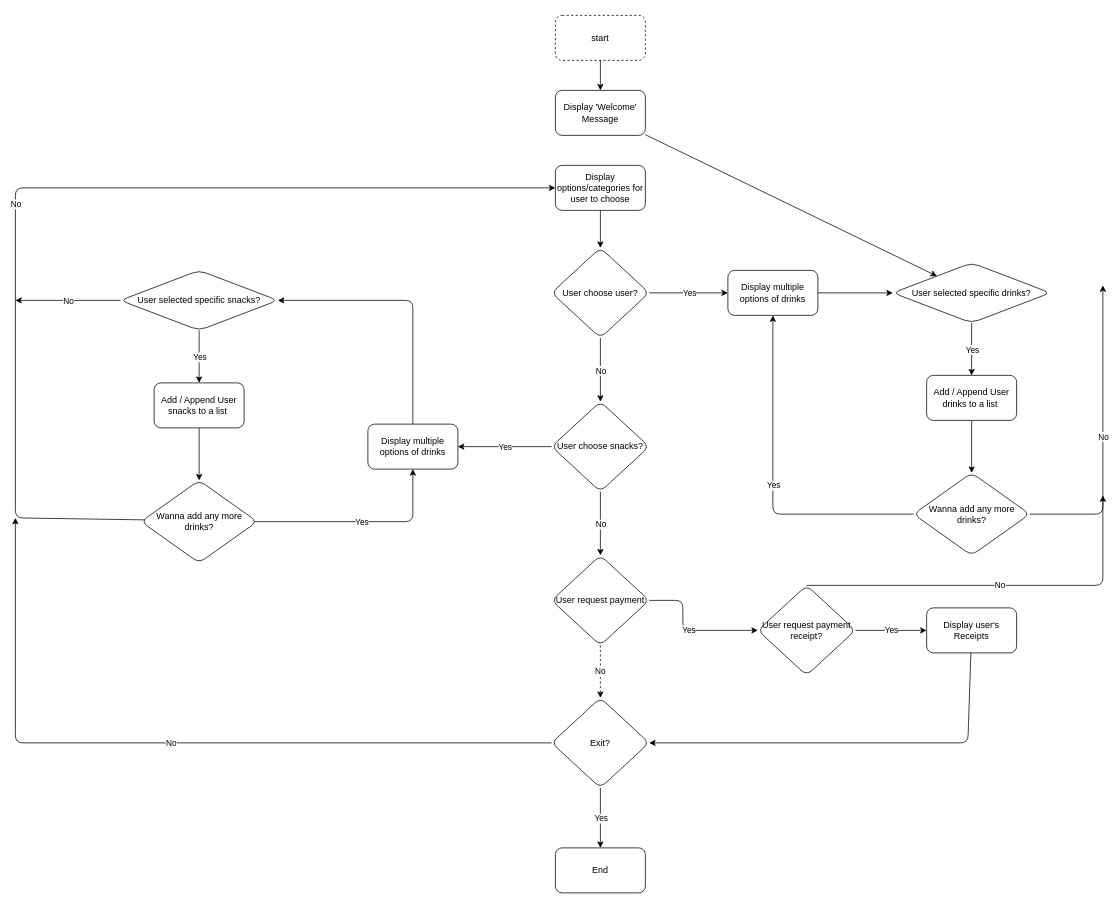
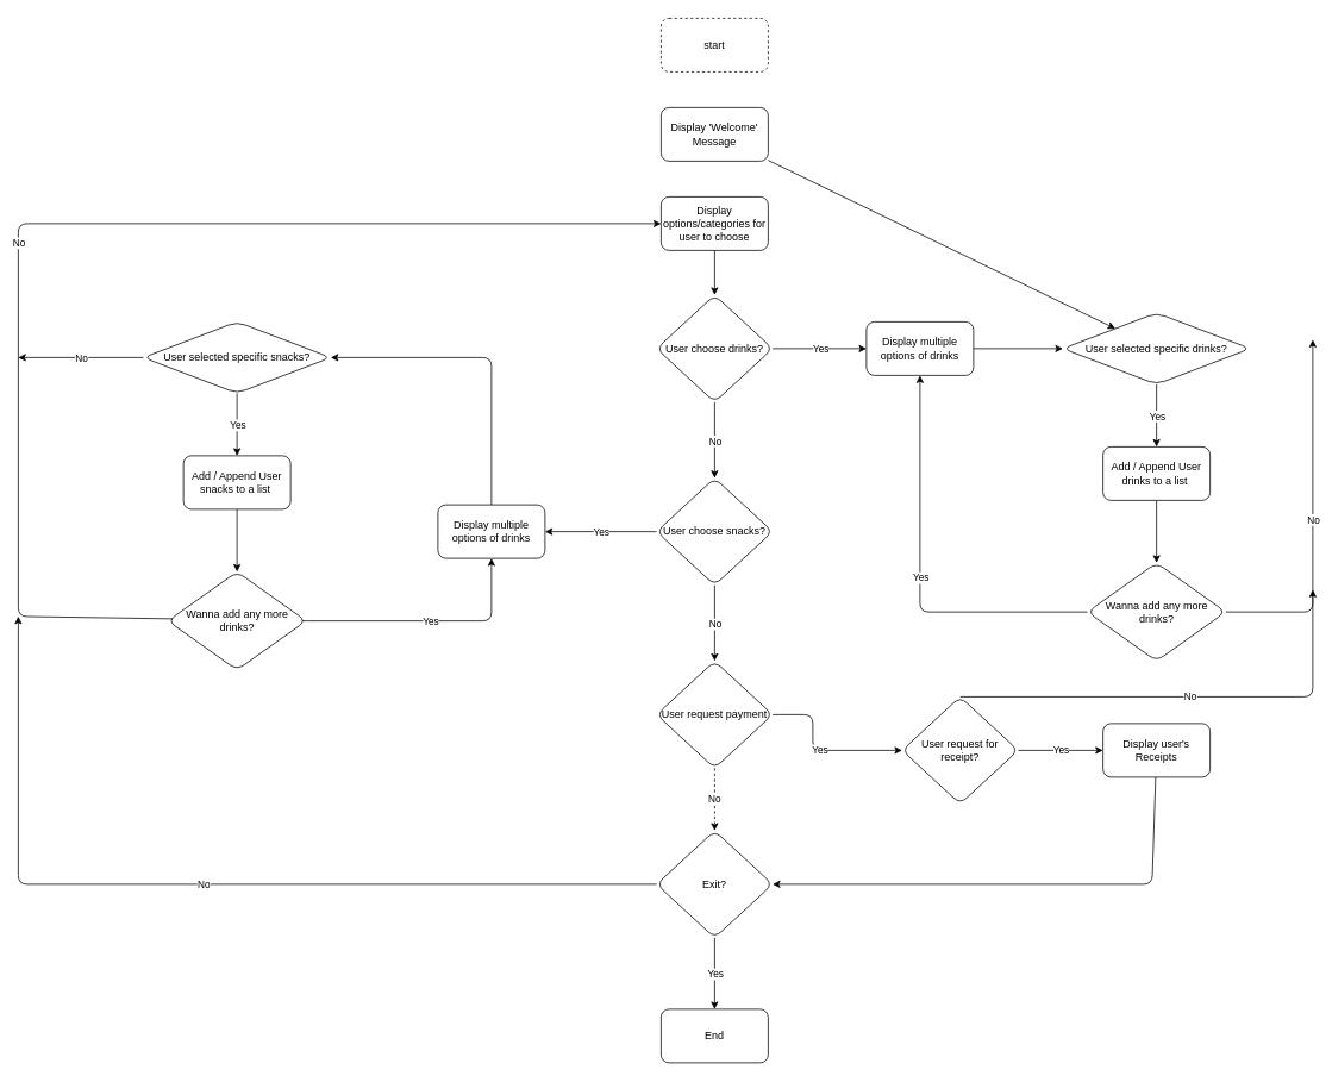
  <mxCell id="0" />
  <mxCell id="1" parent="0" />
- <mxCell id="2" value="" style="edgeStyle=none;html=1;" parent="1" source="3" target="5" edge="1"><mxGeometry relative="1" as="geometry" /></mxCell>
  <mxCell id="3" value="start" style="rounded=1;whiteSpace=wrap;html=1;dashed=1;" parent="1" vertex="1"><mxGeometry x="740" y="20" width="120" height="60" as="geometry" /></mxCell>
  <mxCell id="4" value="" style="edgeStyle=none;html=1;" parent="1" source="5" target="15" edge="1"><mxGeometry relative="1" as="geometry" /></mxCell>
  <mxCell id="5" value="Display 'Welcome' Message" style="whiteSpace=wrap;html=1;rounded=1;" parent="1" vertex="1"><mxGeometry x="740" y="120" width="120" height="60" as="geometry" /></mxCell>
  <mxCell id="6" value="" style="edgeStyle=none;html=1;" parent="1" source="7" target="8" edge="1"><mxGeometry relative="1" as="geometry" /></mxCell>
  <mxCell id="7" value="Display options/categories for user to choose" style="whiteSpace=wrap;html=1;rounded=1;" parent="1" vertex="1"><mxGeometry x="740" y="220" width="120" height="60" as="geometry" /></mxCell>
- <mxCell id="8" value="User choose user?" style="rhombus;whiteSpace=wrap;html=1;rounded=1;" parent="1" vertex="1"><mxGeometry x="735" y="330" width="130" height="120" as="geometry" /></mxCell>
+ <mxCell id="8" value="User choose drinks?" style="rhombus;whiteSpace=wrap;html=1;rounded=1;" parent="1" vertex="1"><mxGeometry x="735" y="330" width="130" height="120" as="geometry" /></mxCell>
  <mxCell id="9" value="User choose snacks?" style="rhombus;whiteSpace=wrap;html=1;rounded=1;" parent="1" vertex="1"><mxGeometry x="735" y="535" width="130" height="120" as="geometry" /></mxCell>
  <mxCell id="10" value="Exit?" style="rhombus;whiteSpace=wrap;html=1;rounded=1;" parent="1" vertex="1"><mxGeometry x="735" y="930" width="130" height="120" as="geometry" /></mxCell>
  <mxCell id="11" value="" style="endArrow=classic;html=1;exitX=1;exitY=0.5;exitDx=0;exitDy=0;entryX=0;entryY=0.5;entryDx=0;entryDy=0;" parent="1" source="8" target="14" edge="1"><mxGeometry relative="1" as="geometry"><mxPoint x="884" y="389.5" as="sourcePoint" /><mxPoint x="960" y="390" as="targetPoint" /></mxGeometry></mxCell>
  <mxCell id="12" value="Yes" style="edgeLabel;resizable=0;html=1;align=center;verticalAlign=middle;" parent="11" connectable="0" vertex="1"><mxGeometry relative="1" as="geometry" /></mxCell>
  <mxCell id="13" value="" style="edgeStyle=none;html=1;" parent="1" source="14" target="15" edge="1"><mxGeometry relative="1" as="geometry" /></mxCell>
  <mxCell id="14" value="Display multiple options of drinks" style="whiteSpace=wrap;html=1;rounded=1;" parent="1" vertex="1"><mxGeometry x="970" y="360" width="120" height="60" as="geometry" /></mxCell>
  <mxCell id="15" value="User selected specific drinks?" style="rhombus;whiteSpace=wrap;html=1;rounded=1;" parent="1" vertex="1"><mxGeometry x="1190" y="350" width="210" height="80" as="geometry" /></mxCell>
  <mxCell id="16" value="" style="endArrow=classic;html=1;exitX=0.5;exitY=1;exitDx=0;exitDy=0;" parent="1" source="15" edge="1"><mxGeometry relative="1" as="geometry"><mxPoint x="1190" y="470" as="sourcePoint" /><mxPoint x="1295" y="500" as="targetPoint" /></mxGeometry></mxCell>
  <mxCell id="17" value="Yes" style="edgeLabel;resizable=0;html=1;align=center;verticalAlign=middle;" parent="16" connectable="0" vertex="1"><mxGeometry relative="1" as="geometry" /></mxCell>
  <mxCell id="18" value="" style="edgeStyle=none;html=1;" parent="1" source="19" target="20" edge="1"><mxGeometry relative="1" as="geometry" /></mxCell>
  <mxCell id="19" value="Add / Append User drinks to a list&amp;nbsp;" style="whiteSpace=wrap;html=1;rounded=1;" parent="1" vertex="1"><mxGeometry x="1235" y="500" width="120" height="60" as="geometry" /></mxCell>
  <mxCell id="20" value="Wanna add any more drinks?" style="rhombus;whiteSpace=wrap;html=1;rounded=1;" parent="1" vertex="1"><mxGeometry x="1217.5" y="630" width="155" height="110" as="geometry" /></mxCell>
  <mxCell id="21" value="" style="endArrow=classic;html=1;exitX=0;exitY=0.5;exitDx=0;exitDy=0;entryX=0.5;entryY=1;entryDx=0;entryDy=0;" parent="1" source="20" target="14" edge="1"><mxGeometry relative="1" as="geometry"><mxPoint x="1150" y="640" as="sourcePoint" /><mxPoint x="1020" y="430" as="targetPoint" /><Array as="points"><mxPoint x="1030" y="685" /></Array></mxGeometry></mxCell>
  <mxCell id="22" value="Yes" style="edgeLabel;resizable=0;html=1;align=center;verticalAlign=middle;" parent="21" connectable="0" vertex="1"><mxGeometry relative="1" as="geometry" /></mxCell>
  <mxCell id="23" value="" style="endArrow=classic;html=1;exitX=1;exitY=0.5;exitDx=0;exitDy=0;" parent="1" source="20" edge="1"><mxGeometry relative="1" as="geometry"><mxPoint x="1360" y="430" as="sourcePoint" /><mxPoint x="1470" y="380" as="targetPoint" /><Array as="points"><mxPoint x="1470" y="685" /></Array></mxGeometry></mxCell>
  <mxCell id="24" value="No" style="edgeLabel;resizable=0;html=1;align=center;verticalAlign=middle;" parent="23" connectable="0" vertex="1"><mxGeometry relative="1" as="geometry" /></mxCell>
  <mxCell id="25" value="" style="endArrow=classic;html=1;exitX=0.5;exitY=1;exitDx=0;exitDy=0;entryX=0.5;entryY=0;entryDx=0;entryDy=0;" parent="1" source="8" target="9" edge="1"><mxGeometry relative="1" as="geometry"><mxPoint x="830" y="470" as="sourcePoint" /><mxPoint x="1060" y="610" as="targetPoint" /><Array as="points" /></mxGeometry></mxCell>
  <mxCell id="26" value="No" style="edgeLabel;resizable=0;html=1;align=center;verticalAlign=middle;" parent="25" connectable="0" vertex="1"><mxGeometry relative="1" as="geometry" /></mxCell>
  <mxCell id="27" value="User selected specific snacks?" style="rhombus;whiteSpace=wrap;html=1;rounded=1;" parent="1" vertex="1"><mxGeometry x="160" y="360" width="210" height="80" as="geometry" /></mxCell>
  <mxCell id="28" value="" style="endArrow=classic;html=1;exitX=0.5;exitY=1;exitDx=0;exitDy=0;" parent="1" source="27" edge="1"><mxGeometry relative="1" as="geometry"><mxPoint x="160" y="480" as="sourcePoint" /><mxPoint x="265" y="510" as="targetPoint" /></mxGeometry></mxCell>
  <mxCell id="29" value="Yes" style="edgeLabel;resizable=0;html=1;align=center;verticalAlign=middle;" parent="28" connectable="0" vertex="1"><mxGeometry relative="1" as="geometry" /></mxCell>
  <mxCell id="30" value="" style="edgeStyle=none;html=1;entryX=0.5;entryY=0;entryDx=0;entryDy=0;" parent="1" source="31" target="34" edge="1"><mxGeometry relative="1" as="geometry"><mxPoint x="265" y="640" as="targetPoint" /></mxGeometry></mxCell>
  <mxCell id="31" value="Add / Append User snacks to a list&amp;nbsp;" style="whiteSpace=wrap;html=1;rounded=1;" parent="1" vertex="1"><mxGeometry x="205" y="510" width="120" height="60" as="geometry" /></mxCell>
  <mxCell id="32" value="" style="endArrow=classic;html=1;exitX=1;exitY=0.5;exitDx=0;exitDy=0;entryX=0;entryY=0.5;entryDx=0;entryDy=0;" parent="1" source="34" target="7" edge="1"><mxGeometry relative="1" as="geometry"><mxPoint x="342.5" y="695" as="sourcePoint" /><mxPoint x="400" y="460" as="targetPoint" /><Array as="points"><mxPoint x="20" y="690" /><mxPoint x="20" y="250" /></Array></mxGeometry></mxCell>
  <mxCell id="33" value="No" style="edgeLabel;resizable=0;html=1;align=center;verticalAlign=middle;" parent="32" connectable="0" vertex="1"><mxGeometry relative="1" as="geometry" /></mxCell>
  <mxCell id="34" value="Wanna add any more drinks?" style="rhombus;whiteSpace=wrap;html=1;rounded=1;" parent="1" vertex="1"><mxGeometry x="187.5" y="640" width="155" height="110" as="geometry" /></mxCell>
  <mxCell id="35" style="edgeStyle=none;html=1;entryX=1;entryY=0.5;entryDx=0;entryDy=0;" parent="1" source="36" target="27" edge="1"><mxGeometry relative="1" as="geometry"><Array as="points"><mxPoint x="550" y="400" /></Array></mxGeometry></mxCell>
  <mxCell id="36" value="Display multiple options of drinks" style="whiteSpace=wrap;html=1;rounded=1;" parent="1" vertex="1"><mxGeometry x="490" y="565" width="120" height="60" as="geometry" /></mxCell>
  <mxCell id="37" value="" style="endArrow=classic;html=1;exitX=0;exitY=0.5;exitDx=0;exitDy=0;entryX=1;entryY=0.5;entryDx=0;entryDy=0;" parent="1" source="9" target="36" edge="1"><mxGeometry relative="1" as="geometry"><mxPoint x="275" y="450" as="sourcePoint" /><mxPoint x="275" y="520" as="targetPoint" /></mxGeometry></mxCell>
  <mxCell id="38" value="Yes" style="edgeLabel;resizable=0;html=1;align=center;verticalAlign=middle;" parent="37" connectable="0" vertex="1"><mxGeometry relative="1" as="geometry" /></mxCell>
  <mxCell id="39" value="" style="endArrow=classic;html=1;exitX=1;exitY=0.5;exitDx=0;exitDy=0;entryX=0.5;entryY=1;entryDx=0;entryDy=0;" parent="1" source="34" target="36" edge="1"><mxGeometry relative="1" as="geometry"><mxPoint x="187.5" y="695" as="sourcePoint" /><mxPoint x="0" y="430" as="targetPoint" /><Array as="points"><mxPoint x="550" y="695" /></Array></mxGeometry></mxCell>
  <mxCell id="40" value="Yes" style="edgeLabel;resizable=0;html=1;align=center;verticalAlign=middle;" parent="39" connectable="0" vertex="1"><mxGeometry relative="1" as="geometry" /></mxCell>
  <mxCell id="41" value="" style="endArrow=classic;html=1;exitX=0;exitY=0.5;exitDx=0;exitDy=0;" parent="1" source="27" edge="1"><mxGeometry relative="1" as="geometry"><mxPoint x="165" y="380" as="sourcePoint" /><mxPoint x="20" y="400" as="targetPoint" /></mxGeometry></mxCell>
  <mxCell id="42" value="No" style="edgeLabel;resizable=0;html=1;align=center;verticalAlign=middle;" parent="41" connectable="0" vertex="1"><mxGeometry relative="1" as="geometry" /></mxCell>
  <mxCell id="43" value="" style="endArrow=classic;html=1;entryX=0.5;entryY=0;entryDx=0;entryDy=0;" parent="1" target="50" edge="1"><mxGeometry relative="1" as="geometry"><mxPoint x="800" y="655" as="sourcePoint" /><mxPoint x="800" y="760" as="targetPoint" /><Array as="points" /></mxGeometry></mxCell>
  <mxCell id="44" value="No" style="edgeLabel;resizable=0;html=1;align=center;verticalAlign=middle;" parent="43" connectable="0" vertex="1"><mxGeometry relative="1" as="geometry" /></mxCell>
  <mxCell id="45" value="End" style="whiteSpace=wrap;html=1;rounded=1;" parent="1" vertex="1"><mxGeometry x="740" y="1130" width="120" height="60" as="geometry" /></mxCell>
  <mxCell id="46" value="" style="endArrow=classic;html=1;entryX=0.5;entryY=0;entryDx=0;entryDy=0;exitX=0.5;exitY=1;exitDx=0;exitDy=0;" parent="1" source="10" target="45" edge="1"><mxGeometry relative="1" as="geometry"><mxPoint x="870" y="900" as="sourcePoint" /><mxPoint x="820" y="950" as="targetPoint" /><Array as="points" /></mxGeometry></mxCell>
  <mxCell id="47" value="Yes" style="edgeLabel;resizable=0;html=1;align=center;verticalAlign=middle;" parent="46" connectable="0" vertex="1"><mxGeometry relative="1" as="geometry" /></mxCell>
  <mxCell id="48" value="" style="endArrow=classic;html=1;exitX=0;exitY=0.5;exitDx=0;exitDy=0;" parent="1" source="10" edge="1"><mxGeometry relative="1" as="geometry"><mxPoint x="830" y="685" as="sourcePoint" /><mxPoint x="20" y="690" as="targetPoint" /><Array as="points"><mxPoint x="20" y="990" /></Array></mxGeometry></mxCell>
  <mxCell id="49" value="No" style="edgeLabel;resizable=0;html=1;align=center;verticalAlign=middle;" parent="48" connectable="0" vertex="1"><mxGeometry relative="1" as="geometry" /></mxCell>
  <mxCell id="50" value="User request payment" style="rhombus;whiteSpace=wrap;html=1;rounded=1;" vertex="1" parent="1"><mxGeometry x="735" y="740" width="130" height="120" as="geometry" /></mxCell>
  <mxCell id="51" value="No" style="endArrow=classic;html=1;exitX=0.5;exitY=1;exitDx=0;exitDy=0;entryX=0.5;entryY=0;entryDx=0;entryDy=0;dashed=1;" edge="1" parent="1" source="50" target="10"><mxGeometry relative="1" as="geometry"><mxPoint x="910" y="870" as="sourcePoint" /><mxPoint x="1030" y="880" as="targetPoint" /><Array as="points" /></mxGeometry></mxCell>
  <mxCell id="52" value="Yes" style="endArrow=classic;html=1;exitX=1;exitY=0.5;exitDx=0;exitDy=0;entryX=0;entryY=0.5;entryDx=0;entryDy=0;" edge="1" parent="1" source="50" target="53"><mxGeometry relative="1" as="geometry"><mxPoint x="810" y="870" as="sourcePoint" /><mxPoint x="990" y="800" as="targetPoint" /><Array as="points"><mxPoint x="910" y="800" /><mxPoint x="910" y="840" /></Array></mxGeometry></mxCell>
- <mxCell id="53" value="User request payment receipt?" style="rhombus;whiteSpace=wrap;html=1;rounded=1;" vertex="1" parent="1"><mxGeometry x="1010" y="780" width="130" height="120" as="geometry" /></mxCell>
+ <mxCell id="53" value="User request for receipt?" style="rhombus;whiteSpace=wrap;html=1;rounded=1;" vertex="1" parent="1"><mxGeometry x="1010" y="780" width="130" height="120" as="geometry" /></mxCell>
  <mxCell id="54" value="Yes" style="endArrow=classic;html=1;exitX=1;exitY=0.5;exitDx=0;exitDy=0;entryX=0;entryY=0.5;entryDx=0;entryDy=0;" edge="1" parent="1" source="53" target="56"><mxGeometry relative="1" as="geometry"><mxPoint x="875" y="810" as="sourcePoint" /><mxPoint x="1180" y="800" as="targetPoint" /><Array as="points" /></mxGeometry></mxCell>
  <mxCell id="55" style="edgeStyle=none;hachureGap=4;html=1;fontFamily=Architects Daughter;fontSource=https%3A%2F%2Ffonts.googleapis.com%2Fcss%3Ffamily%3DArchitects%2BDaughter;fontSize=16;entryX=1;entryY=0.5;entryDx=0;entryDy=0;" edge="1" parent="1" source="56" target="10"><mxGeometry relative="1" as="geometry"><mxPoint x="1070" y="940" as="targetPoint" /><Array as="points"><mxPoint x="1290" y="990" /></Array></mxGeometry></mxCell>
  <mxCell id="56" value="Display user's Receipts" style="whiteSpace=wrap;html=1;rounded=1;" vertex="1" parent="1"><mxGeometry x="1235" y="810" width="120" height="60" as="geometry" /></mxCell>
  <mxCell id="57" value="No" style="endArrow=classic;html=1;exitX=0.5;exitY=0;exitDx=0;exitDy=0;" edge="1" parent="1" source="53"><mxGeometry relative="1" as="geometry"><mxPoint x="810" y="870" as="sourcePoint" /><mxPoint x="1470" y="660" as="targetPoint" /><Array as="points"><mxPoint x="1470" y="780" /></Array></mxGeometry></mxCell>
